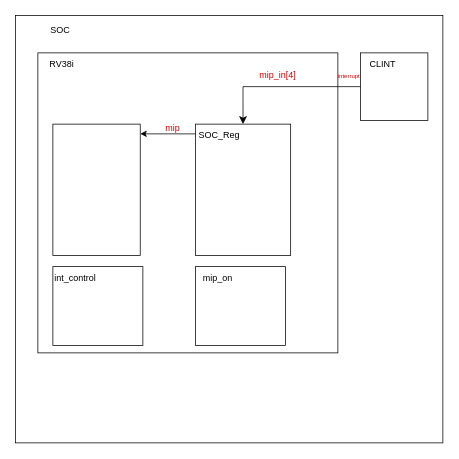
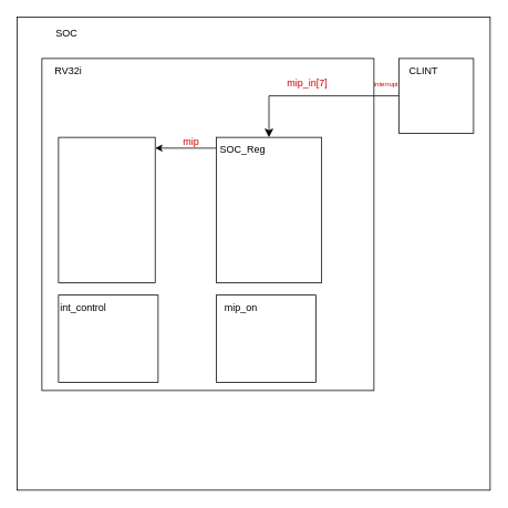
  <mxCell id="0" />
  <mxCell id="1" parent="0" />
  <mxCell id="2" value="" style="whiteSpace=wrap;html=1;aspect=fixed;" vertex="1" parent="1"><mxGeometry x="20" y="20" width="570" height="570" as="geometry" /></mxCell>
  <mxCell id="3" value="SOC" style="text;html=1;align=center;verticalAlign=middle;whiteSpace=wrap;rounded=0;" vertex="1" parent="1"><mxGeometry x="50" y="25" width="60" height="30" as="geometry" /></mxCell>
  <mxCell id="4" value="" style="group" vertex="1" connectable="0" parent="1"><mxGeometry x="480" y="70" width="90" height="90" as="geometry" /></mxCell>
  <mxCell id="5" value="" style="whiteSpace=wrap;html=1;aspect=fixed;" vertex="1" parent="4"><mxGeometry width="90" height="90" as="geometry" /></mxCell>
  <mxCell id="6" value="CLINT" style="text;html=1;align=center;verticalAlign=middle;whiteSpace=wrap;rounded=0;" vertex="1" parent="4"><mxGeometry width="60" height="30" as="geometry" /></mxCell>
  <mxCell id="7" value="" style="group" vertex="1" connectable="0" parent="1"><mxGeometry x="50" y="70" width="400" height="400" as="geometry" /></mxCell>
  <mxCell id="8" value="" style="whiteSpace=wrap;html=1;aspect=fixed;" vertex="1" parent="7"><mxGeometry width="400" height="400" as="geometry" /></mxCell>
- <mxCell id="9" value="RV38i" style="text;html=1;align=center;verticalAlign=middle;whiteSpace=wrap;rounded=0;" vertex="1" parent="7"><mxGeometry width="63.529" height="30.882" as="geometry" /></mxCell>
+ <mxCell id="9" value="RV32i" style="text;html=1;align=center;verticalAlign=middle;whiteSpace=wrap;rounded=0;" vertex="1" parent="7"><mxGeometry width="63.529" height="30.882" as="geometry" /></mxCell>
  <mxCell id="10" value="" style="group" vertex="1" connectable="0" parent="7"><mxGeometry x="19.998" y="95.001" width="116.471" height="175.0" as="geometry" /></mxCell>
  <mxCell id="11" value="" style="rounded=0;whiteSpace=wrap;html=1;" vertex="1" parent="10"><mxGeometry width="116.471" height="175.0" as="geometry" /></mxCell>
  <mxCell id="12" value="" style="group" vertex="1" connectable="0" parent="7"><mxGeometry x="210.004" y="95.001" width="127.059" height="175.0" as="geometry" /></mxCell>
  <mxCell id="13" value="" style="rounded=0;whiteSpace=wrap;html=1;" vertex="1" parent="12"><mxGeometry width="127.059" height="175.0" as="geometry" /></mxCell>
  <mxCell id="14" value="SOC_Reg" style="text;html=1;align=center;verticalAlign=middle;whiteSpace=wrap;rounded=0;" vertex="1" parent="12"><mxGeometry width="63.529" height="30.882" as="geometry" /></mxCell>
- <mxCell id="15" value="&lt;font style=&quot;color: rgb(204, 0, 0);&quot;&gt;mip_in[4]&lt;/font&gt;" style="text;html=1;align=center;verticalAlign=middle;whiteSpace=wrap;rounded=0;" vertex="1" parent="7"><mxGeometry x="290" y="15" width="60" height="30" as="geometry" /></mxCell>
+ <mxCell id="15" value="&lt;font style=&quot;color: rgb(204, 0, 0);&quot;&gt;mip_in[7]&lt;/font&gt;" style="text;html=1;align=center;verticalAlign=middle;whiteSpace=wrap;rounded=0;" vertex="1" parent="7"><mxGeometry x="290" y="15" width="60" height="30" as="geometry" /></mxCell>
  <mxCell id="16" value="" style="edgeStyle=none;html=1;entryX=1.001;entryY=0.074;entryDx=0;entryDy=0;entryPerimeter=0;" edge="1" parent="7" target="11"><mxGeometry relative="1" as="geometry"><mxPoint x="210" y="108" as="sourcePoint" /></mxGeometry></mxCell>
  <mxCell id="17" value="&lt;font style=&quot;color: rgb(204, 0, 0);&quot;&gt;mip&lt;/font&gt;" style="text;html=1;align=center;verticalAlign=middle;whiteSpace=wrap;rounded=0;" vertex="1" parent="7"><mxGeometry x="150" y="85" width="60" height="30" as="geometry" /></mxCell>
  <mxCell id="18" value="" style="rounded=0;whiteSpace=wrap;html=1;" vertex="1" parent="7"><mxGeometry x="20" y="285" width="120" height="105" as="geometry" /></mxCell>
  <mxCell id="19" value="" style="rounded=0;whiteSpace=wrap;html=1;" vertex="1" parent="7"><mxGeometry x="210" y="285" width="120" height="105" as="geometry" /></mxCell>
  <mxCell id="20" value="int_control&lt;span style=&quot;font-family: monospace; font-size: 0px; text-align: start; text-wrap: nowrap;&quot;&gt;%3CmxGraphModel%3E%3Croot%3E%3CmxCell%20id%3D%220%22%2F%3E%3CmxCell%20id%3D%221%22%20parent%3D%220%22%2F%3E%3CmxCell%20id%3D%222%22%20value%3D%22%22%20style%3D%22rounded%3D0%3BwhiteSpace%3Dwrap%3Bhtml%3D1%3B%22%20vertex%3D%221%22%20parent%3D%221%22%3E%3CmxGeometry%20x%3D%22190%22%20y%3D%22600%22%20width%3D%22120%22%20height%3D%22105%22%20as%3D%22geometry%22%2F%3E%3C%2FmxCell%3E%3C%2Froot%3E%3C%2FmxGraphModel%3E&lt;/span&gt;" style="text;html=1;align=center;verticalAlign=middle;whiteSpace=wrap;rounded=0;" vertex="1" parent="7"><mxGeometry x="20" y="285" width="60" height="30" as="geometry" /></mxCell>
  <mxCell id="21" value="mip_on" style="text;html=1;align=center;verticalAlign=middle;whiteSpace=wrap;rounded=0;" vertex="1" parent="7"><mxGeometry x="210" y="285" width="60" height="30" as="geometry" /></mxCell>
  <mxCell id="22" value="" style="edgeStyle=segmentEdgeStyle;endArrow=classic;html=1;curved=0;rounded=0;endSize=8;startSize=8;exitX=0;exitY=0.5;exitDx=0;exitDy=0;entryX=0.5;entryY=0;entryDx=0;entryDy=0;" edge="1" parent="1" source="5" target="13"><mxGeometry width="50" height="50" relative="1" as="geometry"><mxPoint x="330" y="195" as="sourcePoint" /><mxPoint x="380" y="145" as="targetPoint" /></mxGeometry></mxCell>
  <mxCell id="23" value="&lt;font style=&quot;color: rgb(204, 0, 0); font-size: 8px;&quot;&gt;interrupt&lt;/font&gt;" style="text;html=1;align=center;verticalAlign=middle;whiteSpace=wrap;rounded=0;" vertex="1" parent="1"><mxGeometry x="440" y="85" width="50" height="30" as="geometry" /></mxCell>
